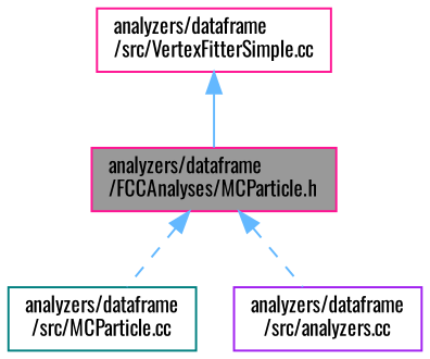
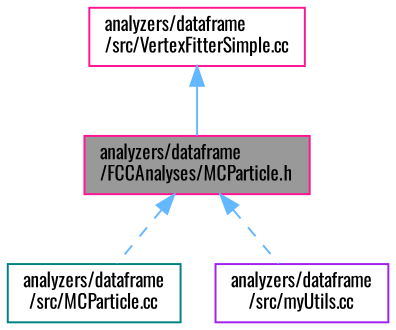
  digraph {
    fontname=Oswald
    node [color=deeppink fillcolor=white fontname=Oswald fontsize=10 shape=box style=filled]
    edge [color=steelblue1 dir=back fontname=Oswald fontsize=10 labelfontname=Helvetica labelfontsize=10 style=dashed]
    n1 [fillcolor=grey60 fontcolor=black height=0.2 label="analyzers/dataframe\l/FCCAnalyses/MCParticle.h" width=0.4]
    n2 [color=teal height=0.2 label="analyzers/dataframe\l/src/MCParticle.cc" width=0.4]
-   n3 [color=purple height=0.2 label="analyzers/dataframe\l/src/analyzers.cc" width=0.4]
+   n3 [color=purple height=0.2 label="analyzers/dataframe\l/src/myUtils.cc" width=0.4]
    n4 [height=0.2 label="analyzers/dataframe\l/src/VertexFitterSimple.cc" width=0.4]
    n1 -> n2
    n1 -> n3
    n4 -> n1 [style=solid]
  }
